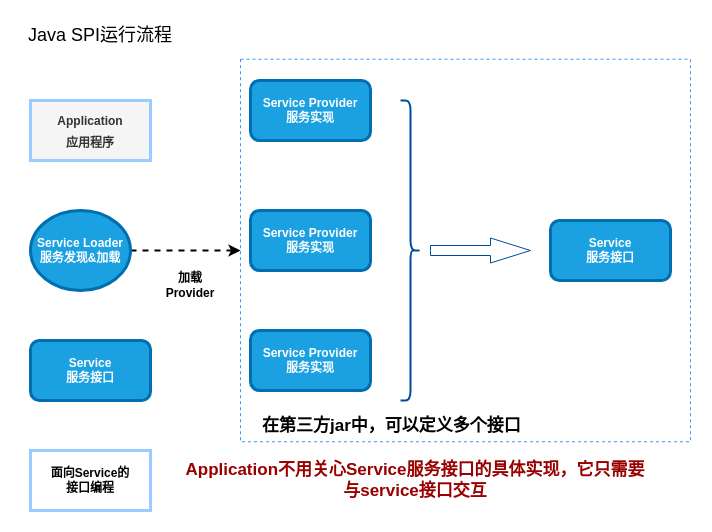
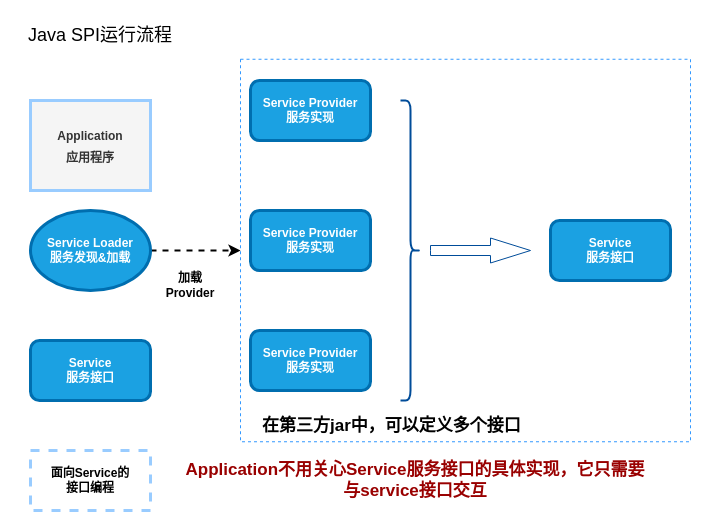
  <mxCell id="0" />
  <mxCell id="1" parent="0" />
  <mxCell id="2" value="" style="rounded=0;whiteSpace=wrap;html=1;strokeColor=#3399FF;fillColor=none;dashed=1;" vertex="1" parent="1"><mxGeometry x="240" y="58.75" width="450" height="382.5" as="geometry" /></mxCell>
  <mxCell id="3" value="&lt;font style=&quot;font-size: 18px;&quot;&gt;Java SPI运行流程&lt;/font&gt;" style="text;html=1;strokeColor=none;fillColor=none;align=center;verticalAlign=middle;whiteSpace=wrap;rounded=0;" parent="1" vertex="1"><mxGeometry x="20" y="20" width="160" height="30" as="geometry" /></mxCell>
- <mxCell id="4" value="&lt;font style=&quot;font-size: 12px;&quot;&gt;&lt;b&gt;Application&lt;br&gt;应用程序&lt;/b&gt;&lt;/font&gt;" style="rounded=0;whiteSpace=wrap;html=1;fontSize=18;fillColor=#f5f5f5;strokeColor=#99CCFF;fontColor=#333333;perimeterSpacing=0;strokeWidth=3;" parent="1" vertex="1"><mxGeometry x="30" y="100" width="120" height="60" as="geometry" /></mxCell>
+ <mxCell id="4" value="&lt;font style=&quot;font-size: 12px;&quot;&gt;&lt;b&gt;Application&lt;br&gt;应用程序&lt;/b&gt;&lt;/font&gt;" style="rounded=0;whiteSpace=wrap;html=1;fontSize=18;fillColor=#f5f5f5;strokeColor=#99CCFF;fontColor=#333333;perimeterSpacing=0;strokeWidth=3;" parent="1" vertex="1"><mxGeometry x="30" y="100" width="120" height="90" as="geometry" /></mxCell>
  <mxCell id="5" style="edgeStyle=orthogonalEdgeStyle;rounded=0;orthogonalLoop=1;jettySize=auto;html=1;entryX=0;entryY=0.5;entryDx=0;entryDy=0;dashed=1;strokeWidth=2;" edge="1" parent="1" source="6" target="2"><mxGeometry relative="1" as="geometry" /></mxCell>
- <mxCell id="6" value="&lt;b&gt;Service Loader&lt;br&gt;服务发现&amp;amp;加载&lt;/b&gt;" style="ellipse;whiteSpace=wrap;html=1;fontSize=12;strokeColor=#006EAF;strokeWidth=3;fillColor=#1ba1e2;fontColor=#ffffff;" parent="1" vertex="1"><mxGeometry x="30" y="210" width="100" height="80" as="geometry" /></mxCell>
+ <mxCell id="6" value="&lt;b&gt;Service Loader&lt;br&gt;服务发现&amp;amp;加载&lt;/b&gt;" style="ellipse;whiteSpace=wrap;html=1;fontSize=12;strokeColor=#006EAF;strokeWidth=3;fillColor=#1ba1e2;fontColor=#ffffff;" parent="1" vertex="1"><mxGeometry x="30" y="210" width="120" height="80" as="geometry" /></mxCell>
  <mxCell id="7" value="&lt;b&gt;Service&lt;br&gt;服务接口&lt;/b&gt;" style="rounded=1;whiteSpace=wrap;html=1;fontSize=12;strokeColor=#006EAF;strokeWidth=3;fillColor=#1ba1e2;fontColor=#ffffff;" parent="1" vertex="1"><mxGeometry x="30" y="340" width="120" height="60" as="geometry" /></mxCell>
- <mxCell id="8" value="&lt;b&gt;面向Service的&lt;br&gt;接口编程&lt;/b&gt;" style="rounded=0;whiteSpace=wrap;html=1;fontSize=12;strokeWidth=3;strokeColor=#99CCFF;" parent="1" vertex="1"><mxGeometry x="30" y="450" width="120" height="60" as="geometry" /></mxCell>
+ <mxCell id="8" value="&lt;b&gt;面向Service的&lt;br&gt;接口编程&lt;/b&gt;" style="rounded=0;whiteSpace=wrap;html=1;fontSize=12;strokeWidth=3;strokeColor=#99CCFF;dashed=1;" parent="1" vertex="1"><mxGeometry x="30" y="450" width="120" height="60" as="geometry" /></mxCell>
  <mxCell id="9" value="&lt;b&gt;Service Provider&lt;br&gt;服务实现&lt;/b&gt;" style="rounded=1;whiteSpace=wrap;html=1;fontSize=12;strokeColor=#006EAF;strokeWidth=3;fillColor=#1ba1e2;fontColor=#ffffff;" parent="1" vertex="1"><mxGeometry x="250" y="80" width="120" height="60" as="geometry" /></mxCell>
  <mxCell id="10" value="&lt;b&gt;Service Provider&lt;br&gt;服务实现&lt;/b&gt;" style="rounded=1;whiteSpace=wrap;html=1;fontSize=12;strokeColor=#006EAF;strokeWidth=3;fillColor=#1ba1e2;fontColor=#ffffff;" parent="1" vertex="1"><mxGeometry x="250" y="210" width="120" height="60" as="geometry" /></mxCell>
  <mxCell id="11" value="&lt;b&gt;Service Provider&lt;br&gt;服务实现&lt;/b&gt;" style="rounded=1;whiteSpace=wrap;html=1;fontSize=12;strokeColor=#006EAF;strokeWidth=3;fillColor=#1ba1e2;fontColor=#ffffff;" parent="1" vertex="1"><mxGeometry x="250" y="330" width="120" height="60" as="geometry" /></mxCell>
  <mxCell id="12" value="加载Provider" style="text;html=1;strokeColor=none;fillColor=none;align=center;verticalAlign=middle;whiteSpace=wrap;rounded=0;dashed=1;fontStyle=1" vertex="1" parent="1"><mxGeometry x="160" y="270" width="60" height="30" as="geometry" /></mxCell>
  <mxCell id="13" value="&lt;b&gt;&lt;font style=&quot;font-size: 17px;&quot;&gt;在第三方jar中，可以定义多个接口&lt;/font&gt;&lt;/b&gt;" style="text;html=1;strokeColor=none;fillColor=none;align=left;verticalAlign=middle;whiteSpace=wrap;rounded=0;dashed=1;" vertex="1" parent="1"><mxGeometry x="260" y="411.25" width="270" height="30" as="geometry" /></mxCell>
  <mxCell id="14" value="" style="shape=curlyBracket;whiteSpace=wrap;html=1;rounded=1;flipH=1;fontSize=17;strokeColor=#004C99;fillColor=none;strokeWidth=2;" vertex="1" parent="1"><mxGeometry x="400" y="100" width="20" height="300" as="geometry" /></mxCell>
  <mxCell id="15" value="" style="html=1;shadow=0;dashed=0;align=center;verticalAlign=middle;shape=mxgraph.arrows2.arrow;dy=0.6;dx=40;notch=0;fontSize=17;strokeColor=#004C99;fillColor=none;" vertex="1" parent="1"><mxGeometry x="430" y="237.5" width="100" height="25" as="geometry" /></mxCell>
  <mxCell id="16" value="&lt;b&gt;Service&lt;br&gt;服务接口&lt;/b&gt;" style="rounded=1;whiteSpace=wrap;html=1;fontSize=12;strokeColor=#006EAF;strokeWidth=3;fillColor=#1ba1e2;fontColor=#ffffff;" vertex="1" parent="1"><mxGeometry x="550" y="220" width="120" height="60" as="geometry" /></mxCell>
  <mxCell id="17" value="Application不用关心Service服务接口的具体实现，它只需要与service接口交互" style="text;html=1;strokeColor=none;fillColor=none;align=center;verticalAlign=middle;whiteSpace=wrap;rounded=0;fontSize=17;fontStyle=1;fontColor=#990000;" vertex="1" parent="1"><mxGeometry x="180" y="465" width="470" height="30" as="geometry" /></mxCell>
